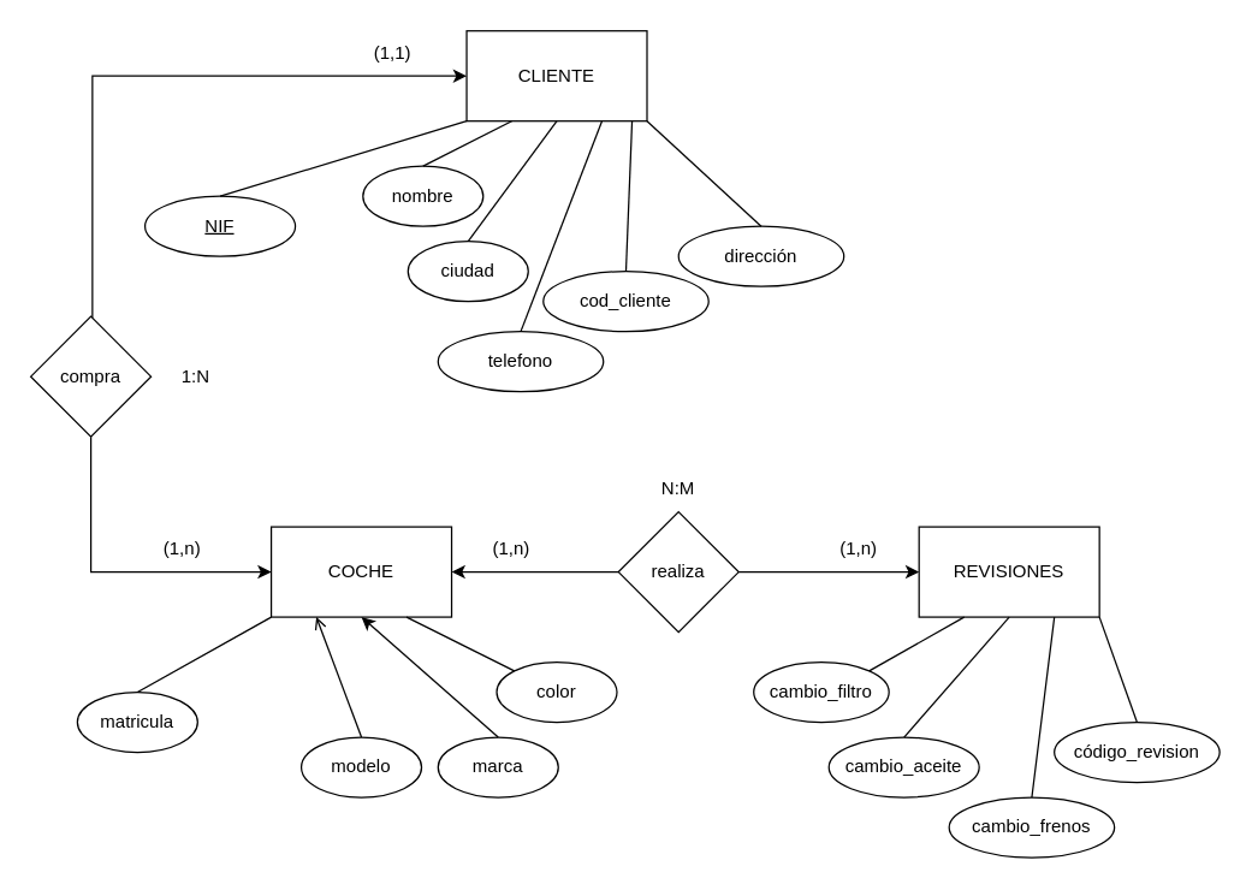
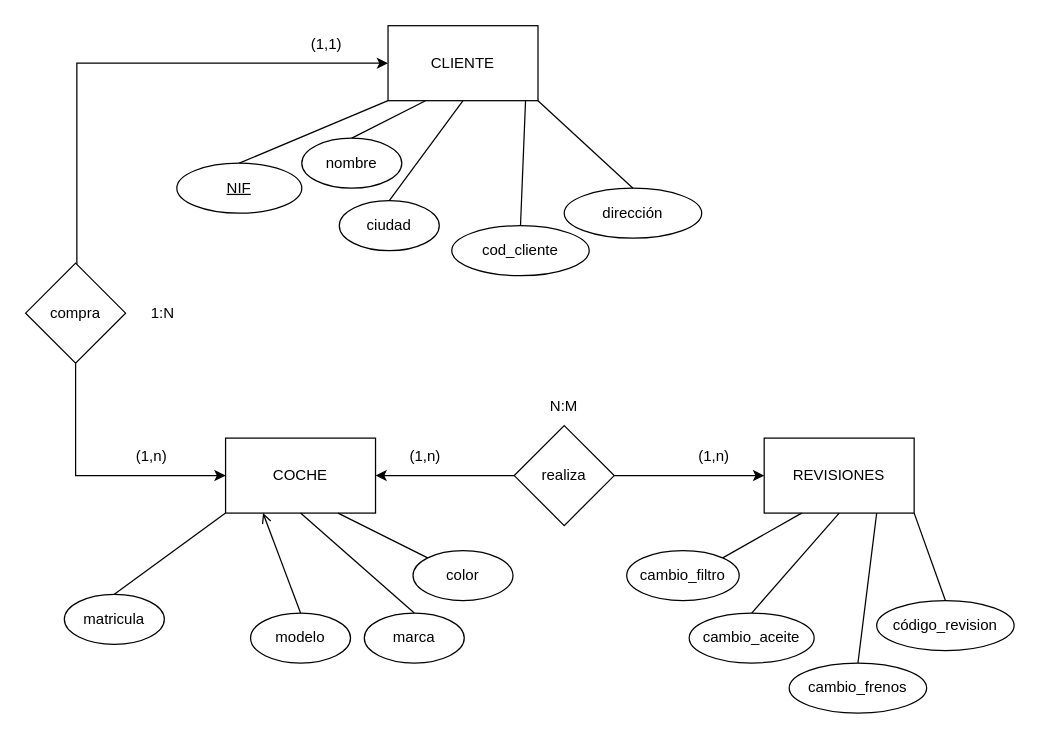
  <mxCell id="0" />
  <mxCell id="1" parent="0" />
  <mxCell id="2" value="COCHE" style="rounded=0;whiteSpace=wrap;html=1;" parent="1" vertex="1"><mxGeometry x="180" y="350" width="120" height="60" as="geometry" /></mxCell>
  <mxCell id="3" value="REVISIONES" style="rounded=0;whiteSpace=wrap;html=1;" parent="1" vertex="1"><mxGeometry x="611" y="350" width="120" height="60" as="geometry" /></mxCell>
  <mxCell id="4" value="CLIENTE" style="rounded=0;whiteSpace=wrap;html=1;" parent="1" vertex="1"><mxGeometry x="310" y="20" width="120" height="60" as="geometry" /></mxCell>
  <mxCell id="5" style="edgeStyle=orthogonalEdgeStyle;rounded=0;orthogonalLoop=1;jettySize=auto;html=1;entryX=1;entryY=0.5;entryDx=0;entryDy=0;" edge="1" parent="1" source="7" target="2"><mxGeometry relative="1" as="geometry"><mxPoint x="311" y="380" as="targetPoint" /></mxGeometry></mxCell>
  <mxCell id="6" style="edgeStyle=orthogonalEdgeStyle;rounded=0;orthogonalLoop=1;jettySize=auto;html=1;entryX=0;entryY=0.5;entryDx=0;entryDy=0;" edge="1" parent="1" source="7" target="3"><mxGeometry relative="1" as="geometry" /></mxCell>
  <mxCell id="7" value="realiza" style="rhombus;whiteSpace=wrap;html=1;" parent="1" vertex="1"><mxGeometry x="411" y="340" width="80" height="80" as="geometry" /></mxCell>
  <mxCell id="8" style="edgeStyle=orthogonalEdgeStyle;rounded=0;orthogonalLoop=1;jettySize=auto;html=1;exitX=0.5;exitY=1;exitDx=0;exitDy=0;entryX=0;entryY=0.5;entryDx=0;entryDy=0;" parent="1" source="10" edge="1" target="2"><mxGeometry relative="1" as="geometry"><mxPoint x="236" y="290" as="targetPoint" /><mxPoint x="61" y="300" as="sourcePoint" /></mxGeometry></mxCell>
  <mxCell id="9" style="edgeStyle=orthogonalEdgeStyle;rounded=0;orthogonalLoop=1;jettySize=auto;html=1;entryX=0;entryY=0.5;entryDx=0;entryDy=0;" edge="1" parent="1" source="10" target="4"><mxGeometry relative="1" as="geometry"><Array as="points"><mxPoint x="61" y="50" /></Array></mxGeometry></mxCell>
  <mxCell id="10" value="compra" style="rhombus;whiteSpace=wrap;html=1;" parent="1" vertex="1"><mxGeometry x="20" y="210" width="80" height="80" as="geometry" /></mxCell>
- <mxCell id="11" value="matricula" style="ellipse;whiteSpace=wrap;html=1;" parent="1" vertex="1"><mxGeometry x="51" y="460" width="80" height="40" as="geometry" /></mxCell>
+ <mxCell id="11" value="matricula" style="ellipse;whiteSpace=wrap;html=1;" parent="1" vertex="1"><mxGeometry x="51" y="475" width="80" height="40" as="geometry" /></mxCell>
  <mxCell id="12" value="modelo" style="ellipse;whiteSpace=wrap;html=1;" parent="1" vertex="1"><mxGeometry x="200" y="490" width="80" height="40" as="geometry" /></mxCell>
  <mxCell id="13" value="marca" style="ellipse;whiteSpace=wrap;html=1;" parent="1" vertex="1"><mxGeometry x="291" y="490" width="80" height="40" as="geometry" /></mxCell>
- <mxCell id="14" value="&lt;u&gt;NIF&lt;/u&gt;" style="ellipse;whiteSpace=wrap;html=1;" parent="1" vertex="1"><mxGeometry x="96" y="130" width="100" height="40" as="geometry" /></mxCell>
+ <mxCell id="14" value="&lt;u&gt;NIF&lt;/u&gt;" style="ellipse;whiteSpace=wrap;html=1;" parent="1" vertex="1"><mxGeometry x="141" y="130" width="100" height="40" as="geometry" /></mxCell>
  <mxCell id="15" value="nombre" style="ellipse;whiteSpace=wrap;html=1;" parent="1" vertex="1"><mxGeometry x="241" y="110" width="80" height="40" as="geometry" /></mxCell>
  <mxCell id="16" value="ciudad" style="ellipse;whiteSpace=wrap;html=1;" parent="1" vertex="1"><mxGeometry x="271" y="160" width="80" height="40" as="geometry" /></mxCell>
- <mxCell id="17" value="telefono" style="ellipse;whiteSpace=wrap;html=1;" parent="1" vertex="1"><mxGeometry x="291" y="220" width="110" height="40" as="geometry" /></mxCell>
  <mxCell id="18" value="" style="endArrow=none;html=1;rounded=0;entryX=0;entryY=1;entryDx=0;entryDy=0;exitX=0.5;exitY=0;exitDx=0;exitDy=0;" parent="1" source="11" target="2" edge="1"><mxGeometry width="50" height="50" relative="1" as="geometry"><mxPoint x="140" y="460" as="sourcePoint" /><mxPoint x="216" y="420" as="targetPoint" /></mxGeometry></mxCell>
  <mxCell id="19" value="" style="endArrow=open;html=1;rounded=0;entryX=0.25;entryY=1;entryDx=0;entryDy=0;exitX=0.5;exitY=0;exitDx=0;exitDy=0;" parent="1" source="12" target="2" edge="1"><mxGeometry width="50" height="50" relative="1" as="geometry"><mxPoint x="180" y="470" as="sourcePoint" /><mxPoint x="230" y="420" as="targetPoint" /></mxGeometry></mxCell>
- <mxCell id="20" value="" style="endArrow=classic;html=1;rounded=0;entryX=0.5;entryY=1;entryDx=0;entryDy=0;exitX=0.5;exitY=0;exitDx=0;exitDy=0;" parent="1" source="13" target="2" edge="1"><mxGeometry width="50" height="50" relative="1" as="geometry"><mxPoint x="216" y="470" as="sourcePoint" /><mxPoint x="266" y="420" as="targetPoint" /></mxGeometry></mxCell>
- <mxCell id="21" value="" style="endArrow=none;html=1;rounded=0;entryX=0.75;entryY=1;entryDx=0;entryDy=0;exitX=0.5;exitY=0;exitDx=0;exitDy=0;" parent="1" source="17" target="4" edge="1"><mxGeometry width="50" height="50" relative="1" as="geometry"><mxPoint x="430" y="110" as="sourcePoint" /><mxPoint x="480" y="60" as="targetPoint" /></mxGeometry></mxCell>
+ <mxCell id="20" value="" style="endArrow=none;html=1;rounded=0;entryX=0.5;entryY=1;entryDx=0;entryDy=0;exitX=0.5;exitY=0;exitDx=0;exitDy=0;" parent="1" source="13" target="2" edge="1"><mxGeometry width="50" height="50" relative="1" as="geometry"><mxPoint x="216" y="470" as="sourcePoint" /><mxPoint x="266" y="420" as="targetPoint" /></mxGeometry></mxCell>
  <mxCell id="22" value="" style="endArrow=none;html=1;rounded=0;entryX=0.5;entryY=1;entryDx=0;entryDy=0;exitX=0.5;exitY=0;exitDx=0;exitDy=0;" parent="1" source="16" target="4" edge="1"><mxGeometry width="50" height="50" relative="1" as="geometry"><mxPoint x="330" y="160" as="sourcePoint" /><mxPoint x="380" y="110" as="targetPoint" /></mxGeometry></mxCell>
  <mxCell id="23" value="" style="endArrow=none;html=1;rounded=0;entryX=0.25;entryY=1;entryDx=0;entryDy=0;exitX=0.5;exitY=0;exitDx=0;exitDy=0;" parent="1" source="15" target="4" edge="1"><mxGeometry width="50" height="50" relative="1" as="geometry"><mxPoint x="320" y="155" as="sourcePoint" /><mxPoint x="370" y="105" as="targetPoint" /></mxGeometry></mxCell>
  <mxCell id="24" value="" style="endArrow=none;html=1;rounded=0;entryX=0;entryY=1;entryDx=0;entryDy=0;exitX=0.5;exitY=0;exitDx=0;exitDy=0;" parent="1" source="14" target="4" edge="1"><mxGeometry width="50" height="50" relative="1" as="geometry"><mxPoint x="300" y="150" as="sourcePoint" /><mxPoint x="350" y="100" as="targetPoint" /></mxGeometry></mxCell>
  <mxCell id="25" value="cambio_aceite" style="ellipse;whiteSpace=wrap;html=1;" vertex="1" parent="1"><mxGeometry x="551" y="490" width="100" height="40" as="geometry" /></mxCell>
  <mxCell id="26" value="cambio_frenos" style="ellipse;whiteSpace=wrap;html=1;" vertex="1" parent="1"><mxGeometry x="631" y="530" width="110" height="40" as="geometry" /></mxCell>
  <mxCell id="27" value="código_revision" style="ellipse;whiteSpace=wrap;html=1;" vertex="1" parent="1"><mxGeometry x="701" y="480" width="110" height="40" as="geometry" /></mxCell>
  <mxCell id="28" value="cambio_filtro" style="ellipse;whiteSpace=wrap;html=1;" vertex="1" parent="1"><mxGeometry x="501" y="440" width="90" height="40" as="geometry" /></mxCell>
  <mxCell id="29" value="" style="endArrow=none;html=1;rounded=0;entryX=0.25;entryY=1;entryDx=0;entryDy=0;exitX=1;exitY=0;exitDx=0;exitDy=0;" edge="1" parent="1" source="28" target="3"><mxGeometry width="50" height="50" relative="1" as="geometry"><mxPoint x="651" y="480" as="sourcePoint" /><mxPoint x="701" y="430" as="targetPoint" /><Array as="points" /></mxGeometry></mxCell>
  <mxCell id="30" value="" style="endArrow=none;html=1;rounded=0;entryX=0.5;entryY=1;entryDx=0;entryDy=0;exitX=0.5;exitY=0;exitDx=0;exitDy=0;" edge="1" parent="1" source="25" target="3"><mxGeometry width="50" height="50" relative="1" as="geometry"><mxPoint x="621" y="480" as="sourcePoint" /><mxPoint x="681" y="410" as="targetPoint" /></mxGeometry></mxCell>
  <mxCell id="31" value="" style="endArrow=none;html=1;rounded=0;entryX=0.75;entryY=1;entryDx=0;entryDy=0;exitX=0.5;exitY=0;exitDx=0;exitDy=0;" edge="1" parent="1" source="26" target="3"><mxGeometry width="50" height="50" relative="1" as="geometry"><mxPoint x="671" y="500" as="sourcePoint" /><mxPoint x="721" y="450" as="targetPoint" /></mxGeometry></mxCell>
  <mxCell id="32" value="" style="endArrow=none;html=1;rounded=0;exitX=0.5;exitY=0;exitDx=0;exitDy=0;entryX=1;entryY=1;entryDx=0;entryDy=0;" edge="1" parent="1" source="27" target="3"><mxGeometry width="50" height="50" relative="1" as="geometry"><mxPoint x="701" y="490" as="sourcePoint" /><mxPoint x="751" y="440" as="targetPoint" /></mxGeometry></mxCell>
  <mxCell id="33" value="(1,n)" style="text;html=1;strokeColor=none;fillColor=none;align=center;verticalAlign=middle;whiteSpace=wrap;rounded=0;" vertex="1" parent="1"><mxGeometry x="310" y="350" width="60" height="30" as="geometry" /></mxCell>
  <mxCell id="34" value="&lt;div&gt;(1,n)&lt;/div&gt;" style="text;html=1;strokeColor=none;fillColor=none;align=center;verticalAlign=middle;whiteSpace=wrap;rounded=0;" vertex="1" parent="1"><mxGeometry x="541" y="350" width="60" height="30" as="geometry" /></mxCell>
  <mxCell id="35" value="N:M" style="text;html=1;strokeColor=none;fillColor=none;align=center;verticalAlign=middle;whiteSpace=wrap;rounded=0;" vertex="1" parent="1"><mxGeometry x="421" y="310" width="60" height="30" as="geometry" /></mxCell>
  <mxCell id="36" value="1:N" style="text;html=1;strokeColor=none;fillColor=none;align=center;verticalAlign=middle;whiteSpace=wrap;rounded=0;" vertex="1" parent="1"><mxGeometry x="100" y="235" width="60" height="30" as="geometry" /></mxCell>
  <mxCell id="37" value="(1,n)" style="text;html=1;strokeColor=none;fillColor=none;align=center;verticalAlign=middle;whiteSpace=wrap;rounded=0;" vertex="1" parent="1"><mxGeometry x="91" y="350" width="60" height="30" as="geometry" /></mxCell>
  <mxCell id="38" value="(1,1)" style="text;html=1;strokeColor=none;fillColor=none;align=center;verticalAlign=middle;whiteSpace=wrap;rounded=0;" vertex="1" parent="1"><mxGeometry x="231" y="20" width="60" height="30" as="geometry" /></mxCell>
  <mxCell id="39" value="color" style="ellipse;whiteSpace=wrap;html=1;" vertex="1" parent="1"><mxGeometry x="330" y="440" width="80" height="40" as="geometry" /></mxCell>
  <mxCell id="40" value="" style="endArrow=none;html=1;rounded=0;entryX=0.75;entryY=1;entryDx=0;entryDy=0;exitX=0;exitY=0;exitDx=0;exitDy=0;" edge="1" parent="1" source="39" target="2"><mxGeometry width="50" height="50" relative="1" as="geometry"><mxPoint x="376.5" y="500" as="sourcePoint" /><mxPoint x="285.5" y="420" as="targetPoint" /></mxGeometry></mxCell>
  <mxCell id="41" value="dirección" style="ellipse;whiteSpace=wrap;html=1;" vertex="1" parent="1"><mxGeometry x="451" y="150" width="110" height="40" as="geometry" /></mxCell>
  <mxCell id="42" value="" style="endArrow=none;html=1;rounded=0;entryX=1;entryY=1;entryDx=0;entryDy=0;exitX=0.5;exitY=0;exitDx=0;exitDy=0;" edge="1" parent="1" source="41" target="4"><mxGeometry width="50" height="50" relative="1" as="geometry"><mxPoint x="410" y="222.5" as="sourcePoint" /><mxPoint x="440" y="97.5" as="targetPoint" /></mxGeometry></mxCell>
  <mxCell id="43" value="cod_cliente" style="ellipse;whiteSpace=wrap;html=1;" vertex="1" parent="1"><mxGeometry x="361" y="180" width="110" height="40" as="geometry" /></mxCell>
  <mxCell id="44" value="" style="endArrow=none;html=1;rounded=0;entryX=0.917;entryY=1;entryDx=0;entryDy=0;exitX=0.5;exitY=0;exitDx=0;exitDy=0;entryPerimeter=0;" edge="1" parent="1" source="43" target="4"><mxGeometry width="50" height="50" relative="1" as="geometry"><mxPoint x="451" y="200" as="sourcePoint" /><mxPoint x="375" y="130" as="targetPoint" /></mxGeometry></mxCell>
